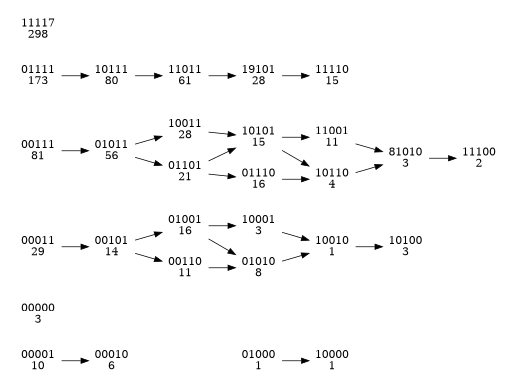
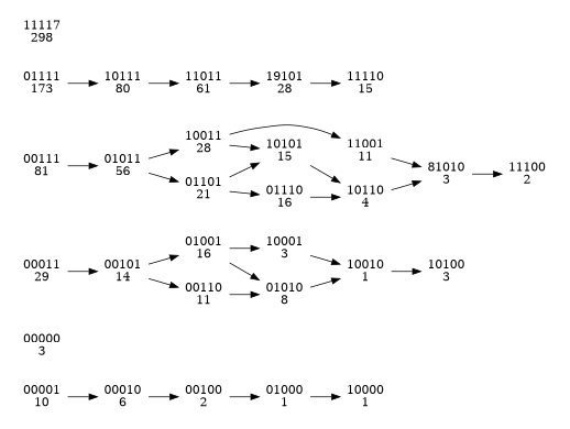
  digraph {
    rankdir=LR
    node [fontsize=14 shape=plaintext]
    n1 [label="00001\n10"]
    n2 [label="00010\n6"]
+   n3 [label="00100\n2"]
    n4 [label="01000\n1"]
    n5 [label="10000\n1"]
    n6 [label="00000\n3"]
    n7 [label="00011\n29"]
    n8 [label="00101\n14"]
    n9 [label="00110\n11"]
    n10 [label="01001\n16"]
    n11 [label="01010\n8"]
    n12 [label="10010\n1"]
    n13 [label="10100\n3"]
    n14 [label="10001\n3"]
    n15 [label="00111\n81"]
    n16 [label="01011\n56"]
    n17 [label="01101\n21"]
    n18 [label="10011\n28"]
    n19 [label="01110\n16"]
    n20 [label="10101\n15"]
    n21 [label="10110\n4"]
    n22 [label="81010\n3"]
    n23 [label="11100\n2"]
    n24 [label="11001\n11"]
    n25 [label="01111\n173"]
    n26 [label="10111\n80"]
    n27 [label="11011\n61"]
    n28 [label="19101\n28"]
    n29 [label="11110\n15"]
    n30 [label="11117\n298"]
    subgraph cluster_1 {
      color=white
      n1
      n2
+     n3
      n4
      n5
    }
    subgraph cluster_2 {
      color=white
      n6
    }
    subgraph cluster_3 {
      color=white
      n7
      n8
      n9
      n10
      n11
      n12
      n13
      n14
    }
    subgraph cluster_4 {
      color=white
      n15
      n16
      n17
      n18
      n19
      n20
      n21
      n22
      n23
      n24
    }
    subgraph cluster_5 {
      color=white
      n25
      n26
      n27
      n28
      n29
    }
    subgraph cluster_6 {
      color=white
      n30
    }
    n1 -> n2
+   n2 -> n3
+   n3 -> n4
    n4 -> n5
    n7 -> n8
    n8 -> n9
    n8 -> n10
    n9 -> n11
    n10 -> n11
    n10 -> n14
    n11 -> n12
    n12 -> n13
    n14 -> n12
    n15 -> n16
    n16 -> n17
    n16 -> n18
    n17 -> n19
    n17 -> n20
    n18 -> n20
    n19 -> n21
    n20 -> n21
-   n20 -> n24
+   n18 -> n24
    n21 -> n22
    n22 -> n23
    n24 -> n22
    n25 -> n26
    n26 -> n27
    n27 -> n28
    n28 -> n29
  }
